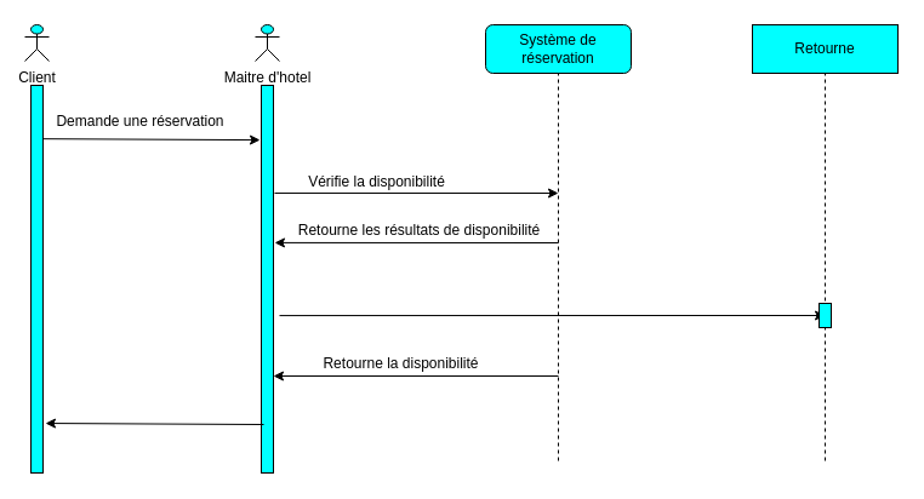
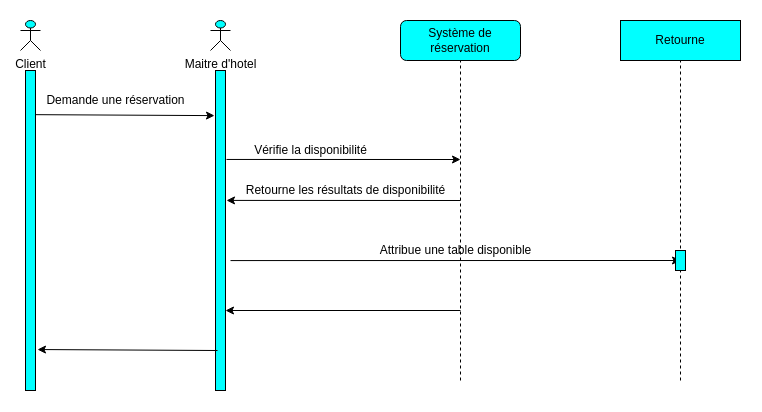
  <mxCell id="0" />
  <mxCell id="1" parent="0" />
  <mxCell id="2" value="Client" style="shape=umlActor;verticalLabelPosition=bottom;verticalAlign=top;html=1;outlineConnect=0;fillColor=#00FFFF;" vertex="1" parent="1"><mxGeometry x="20" y="20" width="20" height="30" as="geometry" /></mxCell>
  <mxCell id="3" value="Maitre d'hotel" style="shape=umlActor;verticalLabelPosition=bottom;verticalAlign=top;html=1;outlineConnect=0;fillColor=#00FFFF;" vertex="1" parent="1"><mxGeometry x="210" y="20" width="20" height="30" as="geometry" /></mxCell>
  <mxCell id="4" value="Système de réservation" style="whiteSpace=wrap;html=1;fillColor=#00FFFF;rounded=1;" vertex="1" parent="1"><mxGeometry x="400" y="20" width="120" height="40" as="geometry" /></mxCell>
  <mxCell id="5" value="Retourne" style="rounded=0;whiteSpace=wrap;html=1;fillColor=#00FFFF;" vertex="1" parent="1"><mxGeometry x="620" y="20" width="120" height="40" as="geometry" /></mxCell>
  <mxCell id="6" value="" style="rounded=0;whiteSpace=wrap;html=1;fillColor=#00FFFF;" vertex="1" parent="1"><mxGeometry x="25" y="70" width="10" height="320" as="geometry" /></mxCell>
  <mxCell id="7" value="" style="rounded=0;whiteSpace=wrap;html=1;fillColor=#00FFFF;" vertex="1" parent="1"><mxGeometry x="215" y="70" width="10" height="320" as="geometry" /></mxCell>
  <mxCell id="8" value="" style="endArrow=none;dashed=1;html=1;entryX=0.5;entryY=1;entryDx=0;entryDy=0;" edge="1" parent="1" target="4"><mxGeometry width="50" height="50" relative="1" as="geometry"><mxPoint x="460" y="380" as="sourcePoint" /><mxPoint x="460" y="80" as="targetPoint" /></mxGeometry></mxCell>
  <mxCell id="9" value="" style="endArrow=none;dashed=1;html=1;entryX=0.5;entryY=1;entryDx=0;entryDy=0;" edge="1" parent="1" target="5"><mxGeometry width="50" height="50" relative="1" as="geometry"><mxPoint x="680" y="380" as="sourcePoint" /><mxPoint x="630" y="200" as="targetPoint" /></mxGeometry></mxCell>
  <mxCell id="10" value="" style="endArrow=classic;html=1;exitX=1;exitY=0.138;exitDx=0;exitDy=0;exitPerimeter=0;entryX=-0.1;entryY=0.141;entryDx=0;entryDy=0;entryPerimeter=0;" edge="1" parent="1" source="6" target="7"><mxGeometry width="50" height="50" relative="1" as="geometry"><mxPoint x="190" y="280" as="sourcePoint" /><mxPoint x="240" y="230" as="targetPoint" /></mxGeometry></mxCell>
  <mxCell id="11" value="Demande une réservation" style="text;html=1;align=center;verticalAlign=middle;resizable=0;points=[];autosize=1;" vertex="1" parent="1"><mxGeometry x="40" y="90" width="150" height="20" as="geometry" /></mxCell>
  <mxCell id="12" value="" style="endArrow=classic;html=1;exitX=1.1;exitY=0.278;exitDx=0;exitDy=0;exitPerimeter=0;" edge="1" parent="1" source="7"><mxGeometry width="50" height="50" relative="1" as="geometry"><mxPoint x="310" y="280" as="sourcePoint" /><mxPoint x="460" y="159" as="targetPoint" /></mxGeometry></mxCell>
  <mxCell id="13" value="Vérifie la disponibilité" style="text;html=1;align=center;verticalAlign=middle;resizable=0;points=[];autosize=1;" vertex="1" parent="1"><mxGeometry x="245" y="140" width="130" height="20" as="geometry" /></mxCell>
  <mxCell id="14" value="" style="endArrow=classic;html=1;entryX=1.1;entryY=0.406;entryDx=0;entryDy=0;entryPerimeter=0;" edge="1" parent="1" target="7"><mxGeometry width="50" height="50" relative="1" as="geometry"><mxPoint x="460" y="200" as="sourcePoint" /><mxPoint x="370" y="220" as="targetPoint" /></mxGeometry></mxCell>
  <mxCell id="15" value="Retourne les résultats de disponibilité" style="text;html=1;align=center;verticalAlign=middle;resizable=0;points=[];autosize=1;" vertex="1" parent="1"><mxGeometry x="240" y="180" width="210" height="20" as="geometry" /></mxCell>
  <mxCell id="16" value="" style="endArrow=classic;html=1;exitX=1.5;exitY=0.594;exitDx=0;exitDy=0;exitPerimeter=0;" edge="1" parent="1" source="7"><mxGeometry width="50" height="50" relative="1" as="geometry"><mxPoint x="320" y="310" as="sourcePoint" /><mxPoint x="680" y="260" as="targetPoint" /></mxGeometry></mxCell>
+ <mxCell id="17" value="Attribue une table disponible" style="text;html=1;align=center;verticalAlign=middle;resizable=0;points=[];autosize=1;" vertex="1" parent="1"><mxGeometry x="370" y="240" width="170" height="20" as="geometry" /></mxCell>
  <mxCell id="18" value="" style="endArrow=classic;html=1;entryX=1.2;entryY=0.872;entryDx=0;entryDy=0;entryPerimeter=0;exitX=0.2;exitY=0.875;exitDx=0;exitDy=0;exitPerimeter=0;" edge="1" parent="1" source="7" target="6"><mxGeometry width="50" height="50" relative="1" as="geometry"><mxPoint x="210" y="350" as="sourcePoint" /><mxPoint x="160" y="360" as="targetPoint" /></mxGeometry></mxCell>
  <mxCell id="19" value="" style="endArrow=classic;html=1;entryX=1;entryY=0.75;entryDx=0;entryDy=0;" edge="1" parent="1" target="7"><mxGeometry width="50" height="50" relative="1" as="geometry"><mxPoint x="460" y="310" as="sourcePoint" /><mxPoint x="290" y="260" as="targetPoint" /></mxGeometry></mxCell>
- <mxCell id="20" value="Retourne la disponibilité" style="text;html=1;align=center;verticalAlign=middle;resizable=0;points=[];autosize=1;" vertex="1" parent="1"><mxGeometry x="260" y="290" width="140" height="20" as="geometry" /></mxCell>
  <mxCell id="21" value="" style="rounded=0;whiteSpace=wrap;html=1;fillColor=#00FFFF;" vertex="1" parent="1"><mxGeometry x="675" y="250" width="10" height="20" as="geometry" /></mxCell>
